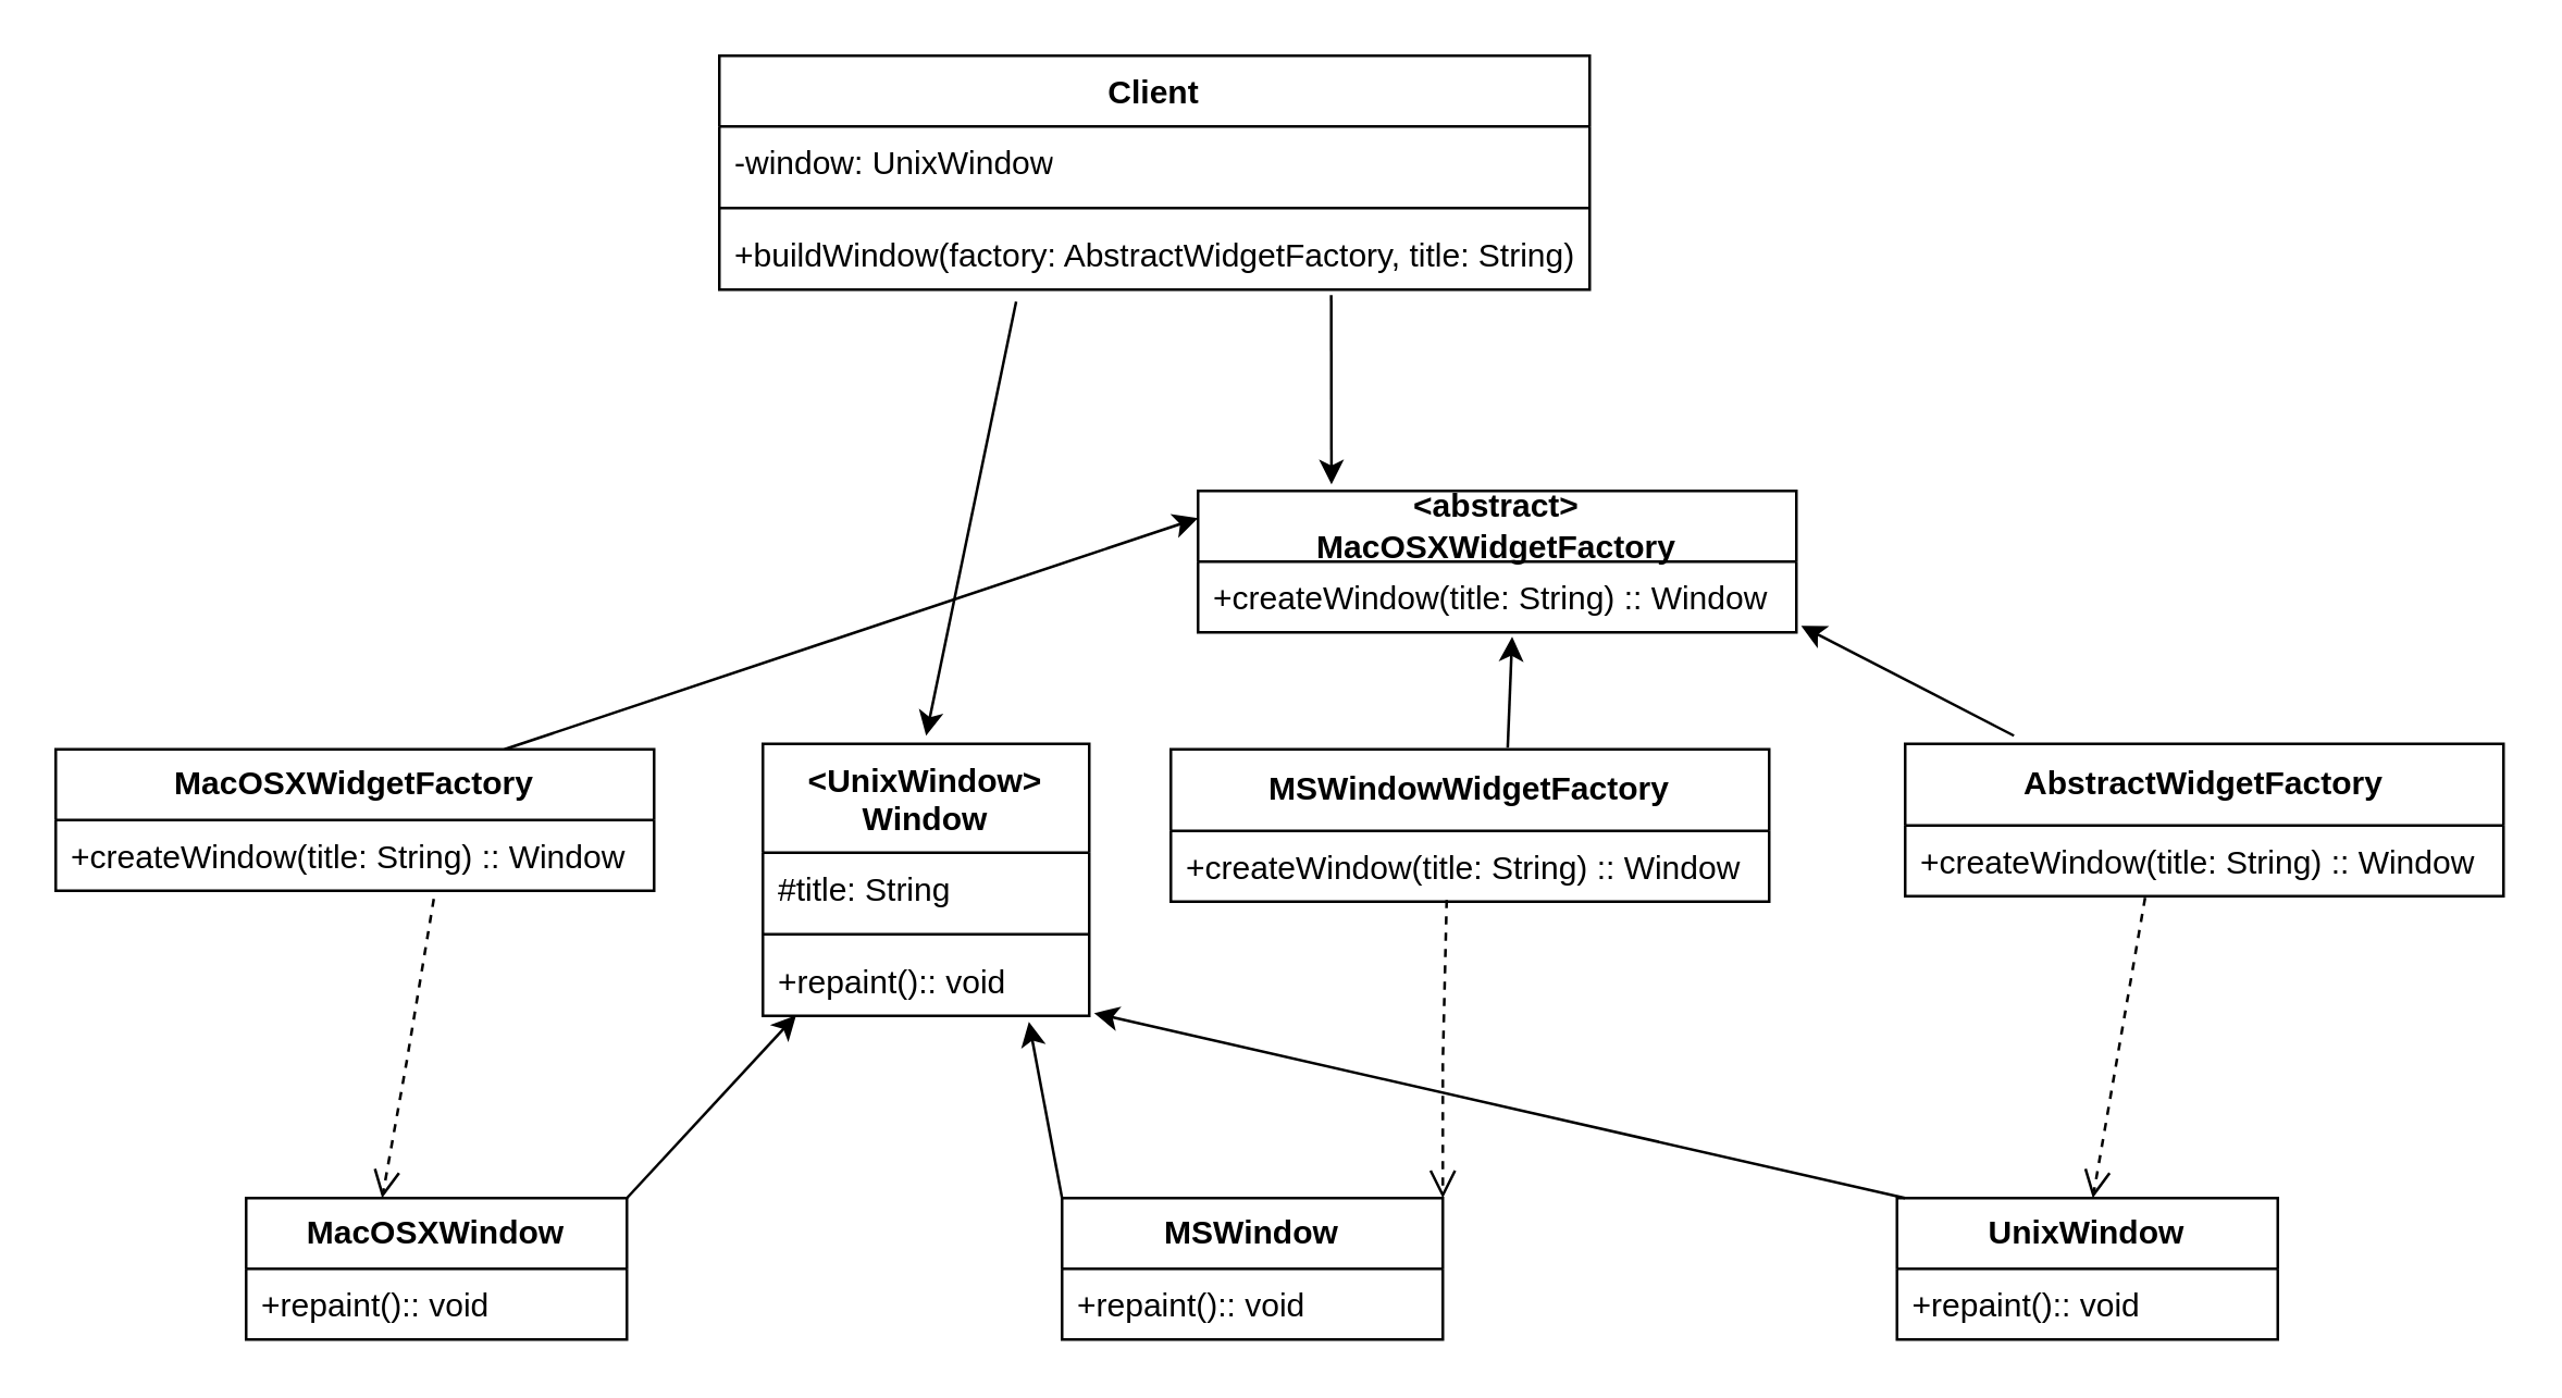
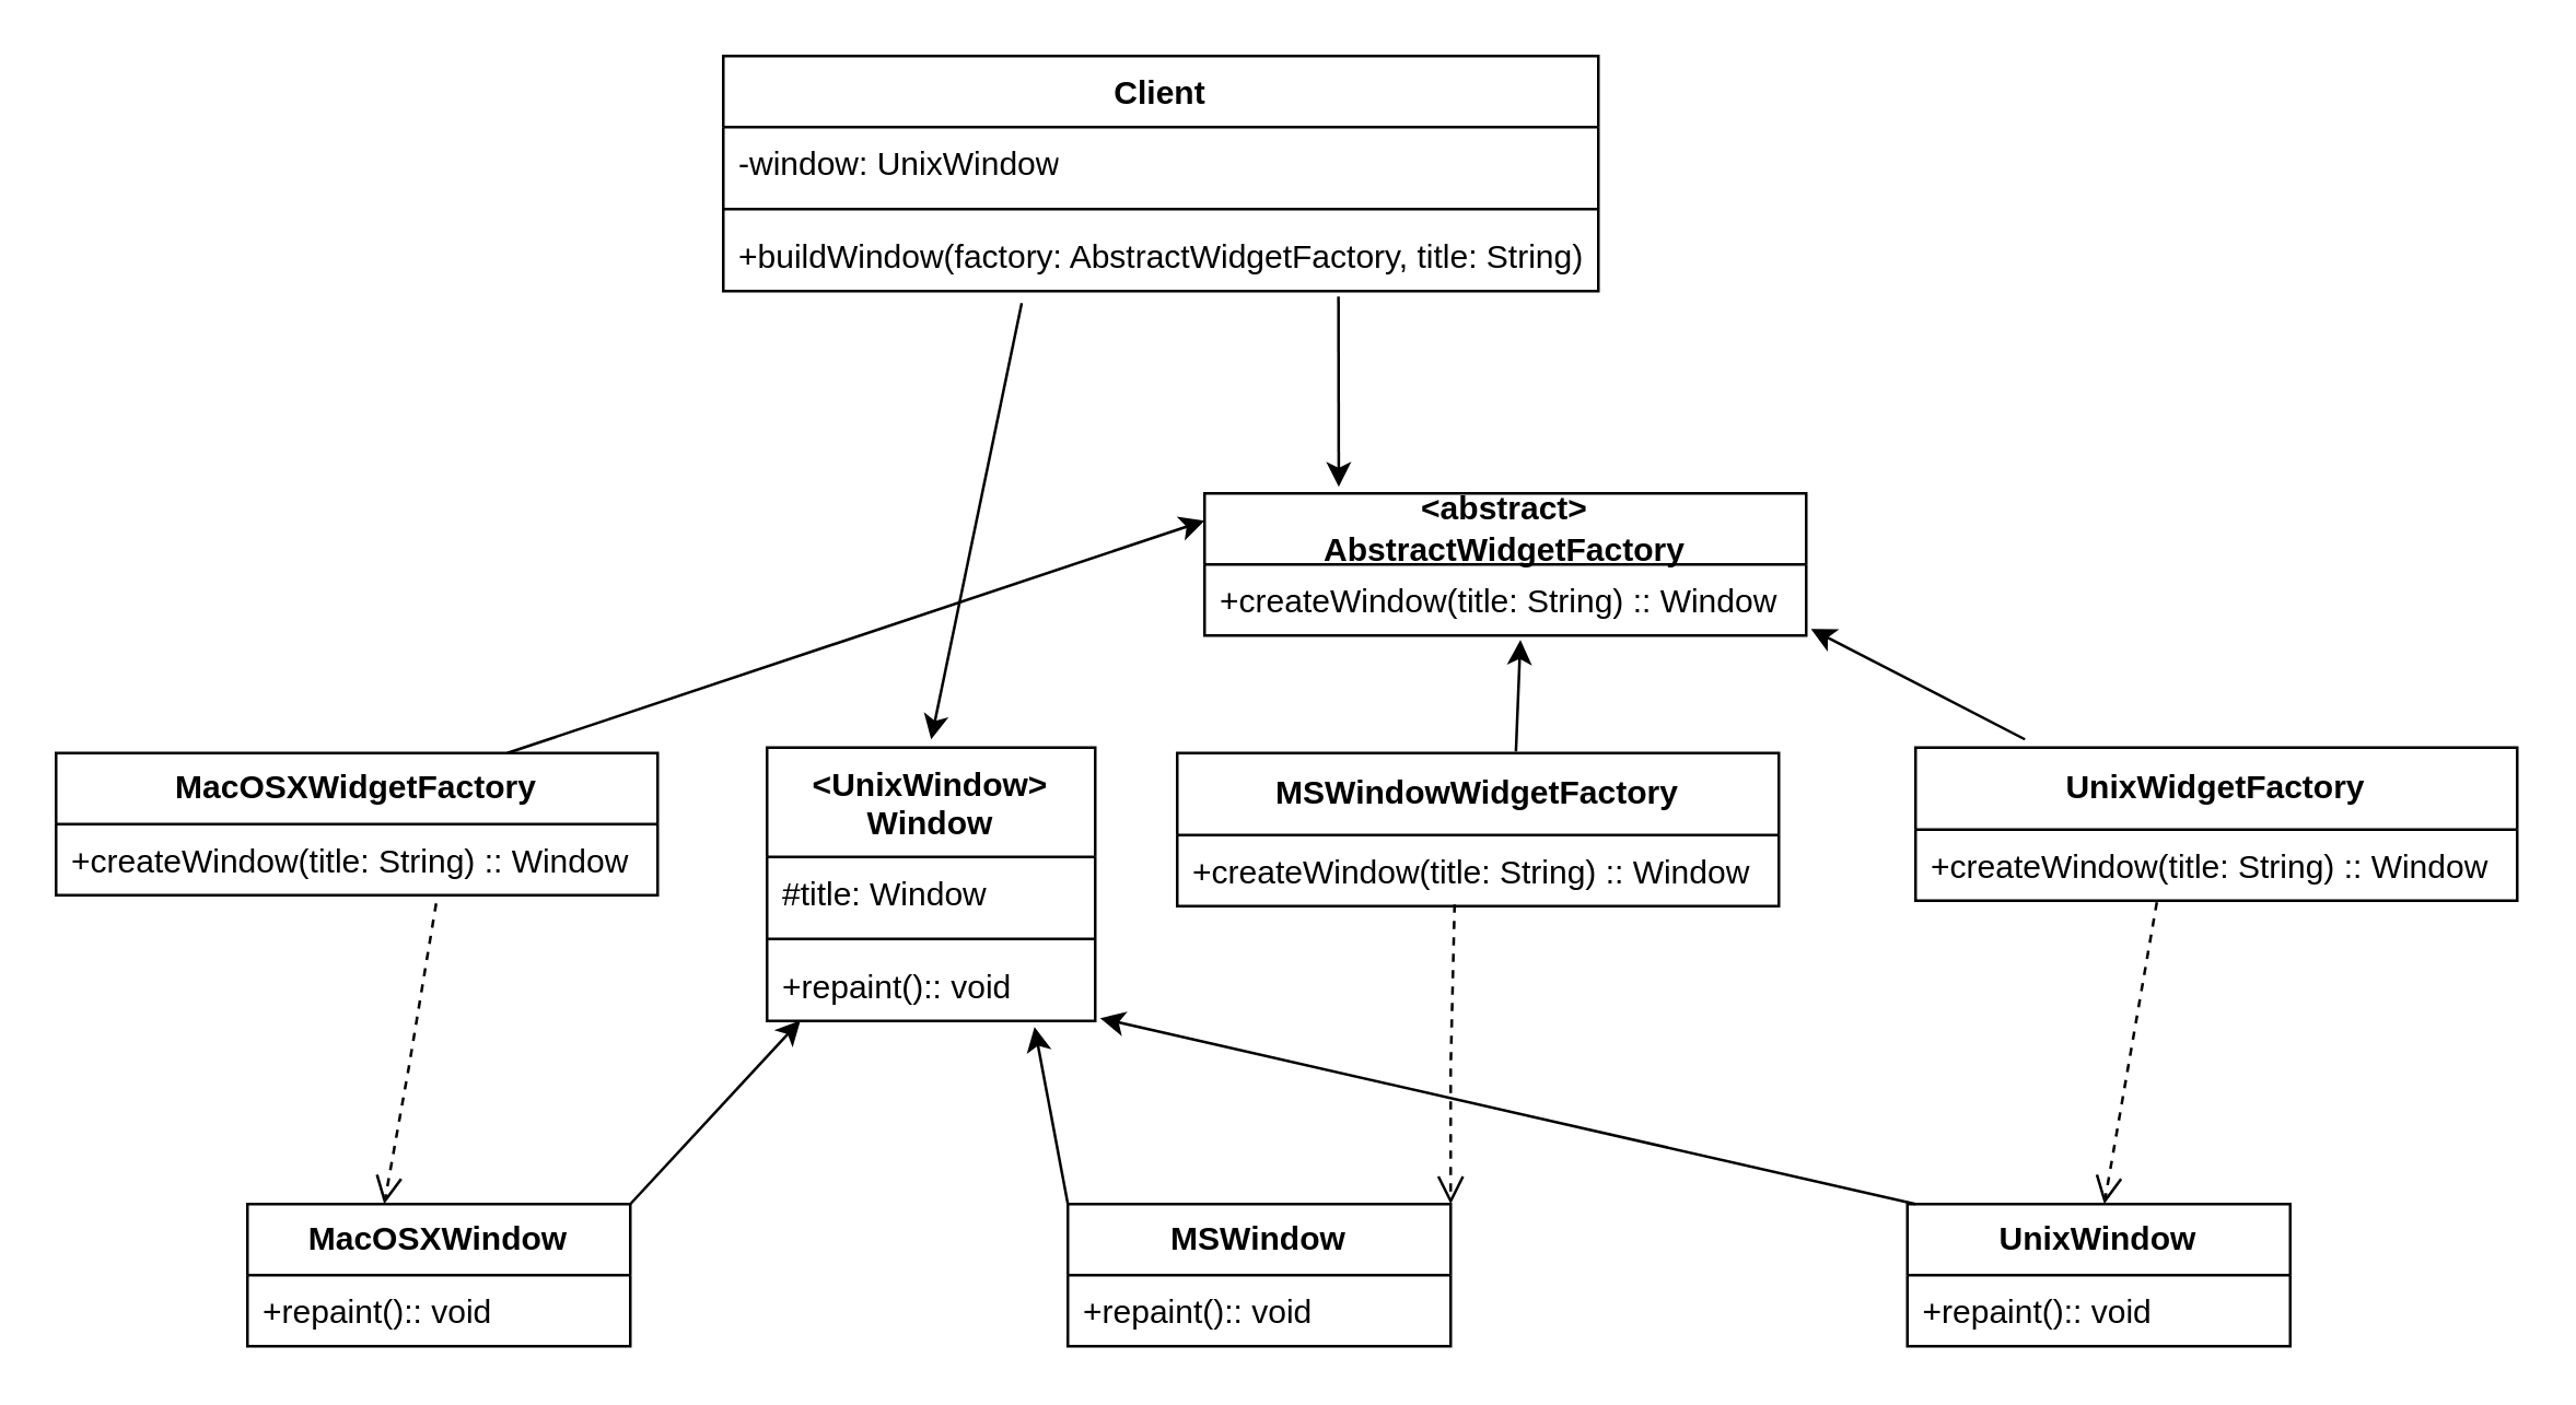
  <mxCell id="0" />
  <mxCell id="1" parent="0" />
  <mxCell id="2" value="Client" style="swimlane;fontStyle=1;align=center;verticalAlign=top;childLayout=stackLayout;horizontal=1;startSize=26;horizontalStack=0;resizeParent=1;resizeParentMax=0;resizeLast=0;collapsible=1;marginBottom=0;whiteSpace=wrap;html=1;" vertex="1" parent="1"><mxGeometry x="264" y="20" width="320" height="86" as="geometry" /></mxCell>
  <mxCell id="3" value="-window: UnixWindow" style="text;strokeColor=none;fillColor=none;align=left;verticalAlign=top;spacingLeft=4;spacingRight=4;overflow=hidden;rotatable=0;points=[[0,0.5],[1,0.5]];portConstraint=eastwest;whiteSpace=wrap;html=1;" vertex="1" parent="2"><mxGeometry y="26" width="320" height="26" as="geometry" /></mxCell>
  <mxCell id="4" value="" style="line;strokeWidth=1;fillColor=none;align=left;verticalAlign=middle;spacingTop=-1;spacingLeft=3;spacingRight=3;rotatable=0;labelPosition=right;points=[];portConstraint=eastwest;strokeColor=inherit;" vertex="1" parent="2"><mxGeometry y="52" width="320" height="8" as="geometry" /></mxCell>
  <mxCell id="5" value="+buildWindow(factory: AbstractWidgetFactory, title: String)" style="text;strokeColor=none;fillColor=none;align=left;verticalAlign=top;spacingLeft=4;spacingRight=4;overflow=hidden;rotatable=0;points=[[0,0.5],[1,0.5]];portConstraint=eastwest;whiteSpace=wrap;html=1;" vertex="1" parent="2"><mxGeometry y="60" width="320" height="26" as="geometry" /></mxCell>
- <mxCell id="6" value="&lt;b&gt;&amp;lt;abstract&amp;gt;&lt;/b&gt;&lt;div&gt;&lt;b&gt;MacOSXWidgetFactory&lt;/b&gt;&lt;/div&gt;" style="swimlane;fontStyle=0;childLayout=stackLayout;horizontal=1;startSize=26;fillColor=none;horizontalStack=0;resizeParent=1;resizeParentMax=0;resizeLast=0;collapsible=1;marginBottom=0;whiteSpace=wrap;html=1;" vertex="1" parent="1"><mxGeometry x="440" y="180" width="220" height="52" as="geometry" /></mxCell>
+ <mxCell id="6" value="&lt;b&gt;&amp;lt;abstract&amp;gt;&lt;/b&gt;&lt;div&gt;&lt;b&gt;AbstractWidgetFactory&lt;/b&gt;&lt;/div&gt;" style="swimlane;fontStyle=0;childLayout=stackLayout;horizontal=1;startSize=26;fillColor=none;horizontalStack=0;resizeParent=1;resizeParentMax=0;resizeLast=0;collapsible=1;marginBottom=0;whiteSpace=wrap;html=1;" vertex="1" parent="1"><mxGeometry x="440" y="180" width="220" height="52" as="geometry" /></mxCell>
  <mxCell id="7" value="+createWindow(title: String) :: Window" style="text;strokeColor=none;fillColor=none;align=left;verticalAlign=top;spacingLeft=4;spacingRight=4;overflow=hidden;rotatable=0;points=[[0,0.5],[1,0.5]];portConstraint=eastwest;whiteSpace=wrap;html=1;" vertex="1" parent="6"><mxGeometry y="26" width="220" height="26" as="geometry" /></mxCell>
  <mxCell id="8" value="&amp;lt;UnixWindow&amp;gt;&lt;div&gt;Window&lt;/div&gt;" style="swimlane;fontStyle=1;align=center;verticalAlign=top;childLayout=stackLayout;horizontal=1;startSize=40;horizontalStack=0;resizeParent=1;resizeParentMax=0;resizeLast=0;collapsible=1;marginBottom=0;whiteSpace=wrap;html=1;" vertex="1" parent="1"><mxGeometry x="280" y="273" width="120" height="100" as="geometry" /></mxCell>
- <mxCell id="9" value="#title: String" style="text;strokeColor=none;fillColor=none;align=left;verticalAlign=top;spacingLeft=4;spacingRight=4;overflow=hidden;rotatable=0;points=[[0,0.5],[1,0.5]];portConstraint=eastwest;whiteSpace=wrap;html=1;" vertex="1" parent="8"><mxGeometry y="40" width="120" height="26" as="geometry" /></mxCell>
+ <mxCell id="9" value="#title: Window" style="text;strokeColor=none;fillColor=none;align=left;verticalAlign=top;spacingLeft=4;spacingRight=4;overflow=hidden;rotatable=0;points=[[0,0.5],[1,0.5]];portConstraint=eastwest;whiteSpace=wrap;html=1;" vertex="1" parent="8"><mxGeometry y="40" width="120" height="26" as="geometry" /></mxCell>
  <mxCell id="10" value="" style="line;strokeWidth=1;fillColor=none;align=left;verticalAlign=middle;spacingTop=-1;spacingLeft=3;spacingRight=3;rotatable=0;labelPosition=right;points=[];portConstraint=eastwest;strokeColor=inherit;" vertex="1" parent="8"><mxGeometry y="66" width="120" height="8" as="geometry" /></mxCell>
  <mxCell id="11" value="+repaint():: void" style="text;strokeColor=none;fillColor=none;align=left;verticalAlign=top;spacingLeft=4;spacingRight=4;overflow=hidden;rotatable=0;points=[[0,0.5],[1,0.5]];portConstraint=eastwest;whiteSpace=wrap;html=1;" vertex="1" parent="8"><mxGeometry y="74" width="120" height="26" as="geometry" /></mxCell>
  <mxCell id="12" value="&lt;b&gt;MacOSXWidgetFactory&lt;/b&gt;" style="swimlane;fontStyle=0;childLayout=stackLayout;horizontal=1;startSize=26;fillColor=none;horizontalStack=0;resizeParent=1;resizeParentMax=0;resizeLast=0;collapsible=1;marginBottom=0;whiteSpace=wrap;html=1;" vertex="1" parent="1"><mxGeometry x="20" y="275" width="220" height="52" as="geometry" /></mxCell>
  <mxCell id="13" value="+createWindow(title: String) :: Window" style="text;strokeColor=none;fillColor=none;align=left;verticalAlign=top;spacingLeft=4;spacingRight=4;overflow=hidden;rotatable=0;points=[[0,0.5],[1,0.5]];portConstraint=eastwest;whiteSpace=wrap;html=1;" vertex="1" parent="12"><mxGeometry y="26" width="220" height="26" as="geometry" /></mxCell>
  <mxCell id="14" value="&lt;b&gt;MSWindowWidgetFactory&lt;/b&gt;" style="swimlane;fontStyle=0;childLayout=stackLayout;horizontal=1;startSize=30;fillColor=none;horizontalStack=0;resizeParent=1;resizeParentMax=0;resizeLast=0;collapsible=1;marginBottom=0;whiteSpace=wrap;html=1;" vertex="1" parent="1"><mxGeometry x="430" y="275" width="220" height="56" as="geometry" /></mxCell>
  <mxCell id="15" value="+createWindow(title: String) :: Window" style="text;strokeColor=none;fillColor=none;align=left;verticalAlign=top;spacingLeft=4;spacingRight=4;overflow=hidden;rotatable=0;points=[[0,0.5],[1,0.5]];portConstraint=eastwest;whiteSpace=wrap;html=1;" vertex="1" parent="14"><mxGeometry y="30" width="220" height="26" as="geometry" /></mxCell>
- <mxCell id="16" value="&lt;b&gt;AbstractWidgetFactory&lt;/b&gt;" style="swimlane;fontStyle=0;childLayout=stackLayout;horizontal=1;startSize=30;fillColor=none;horizontalStack=0;resizeParent=1;resizeParentMax=0;resizeLast=0;collapsible=1;marginBottom=0;whiteSpace=wrap;html=1;" vertex="1" parent="1"><mxGeometry x="700" y="273" width="220" height="56" as="geometry" /></mxCell>
+ <mxCell id="16" value="&lt;b&gt;UnixWidgetFactory&lt;/b&gt;" style="swimlane;fontStyle=0;childLayout=stackLayout;horizontal=1;startSize=30;fillColor=none;horizontalStack=0;resizeParent=1;resizeParentMax=0;resizeLast=0;collapsible=1;marginBottom=0;whiteSpace=wrap;html=1;" vertex="1" parent="1"><mxGeometry x="700" y="273" width="220" height="56" as="geometry" /></mxCell>
  <mxCell id="17" value="+createWindow(title: String) :: Window" style="text;strokeColor=none;fillColor=none;align=left;verticalAlign=top;spacingLeft=4;spacingRight=4;overflow=hidden;rotatable=0;points=[[0,0.5],[1,0.5]];portConstraint=eastwest;whiteSpace=wrap;html=1;" vertex="1" parent="16"><mxGeometry y="30" width="220" height="26" as="geometry" /></mxCell>
  <mxCell id="18" value="&lt;b&gt;MacOSXWindow&lt;/b&gt;" style="swimlane;fontStyle=0;childLayout=stackLayout;horizontal=1;startSize=26;fillColor=none;horizontalStack=0;resizeParent=1;resizeParentMax=0;resizeLast=0;collapsible=1;marginBottom=0;whiteSpace=wrap;html=1;" vertex="1" parent="1"><mxGeometry x="90" y="440" width="140" height="52" as="geometry" /></mxCell>
  <mxCell id="19" value="+repaint():: void" style="text;strokeColor=none;fillColor=none;align=left;verticalAlign=top;spacingLeft=4;spacingRight=4;overflow=hidden;rotatable=0;points=[[0,0.5],[1,0.5]];portConstraint=eastwest;whiteSpace=wrap;html=1;" vertex="1" parent="18"><mxGeometry y="26" width="140" height="26" as="geometry" /></mxCell>
  <mxCell id="20" value="&lt;b&gt;MSWindow&lt;/b&gt;" style="swimlane;fontStyle=0;childLayout=stackLayout;horizontal=1;startSize=26;fillColor=none;horizontalStack=0;resizeParent=1;resizeParentMax=0;resizeLast=0;collapsible=1;marginBottom=0;whiteSpace=wrap;html=1;" vertex="1" parent="1"><mxGeometry x="390" y="440" width="140" height="52" as="geometry" /></mxCell>
  <mxCell id="21" value="+repaint():: void" style="text;strokeColor=none;fillColor=none;align=left;verticalAlign=top;spacingLeft=4;spacingRight=4;overflow=hidden;rotatable=0;points=[[0,0.5],[1,0.5]];portConstraint=eastwest;whiteSpace=wrap;html=1;" vertex="1" parent="20"><mxGeometry y="26" width="140" height="26" as="geometry" /></mxCell>
  <mxCell id="22" value="&lt;b&gt;UnixWindow&lt;/b&gt;" style="swimlane;fontStyle=0;childLayout=stackLayout;horizontal=1;startSize=26;fillColor=none;horizontalStack=0;resizeParent=1;resizeParentMax=0;resizeLast=0;collapsible=1;marginBottom=0;whiteSpace=wrap;html=1;" vertex="1" parent="1"><mxGeometry x="697" y="440" width="140" height="52" as="geometry" /></mxCell>
  <mxCell id="23" value="+repaint():: void" style="text;strokeColor=none;fillColor=none;align=left;verticalAlign=top;spacingLeft=4;spacingRight=4;overflow=hidden;rotatable=0;points=[[0,0.5],[1,0.5]];portConstraint=eastwest;whiteSpace=wrap;html=1;" vertex="1" parent="22"><mxGeometry y="26" width="140" height="26" as="geometry" /></mxCell>
  <mxCell id="24" value="" style="html=1;verticalAlign=bottom;endArrow=open;dashed=1;endSize=8;curved=0;rounded=0;exitX=0.461;exitY=0.977;exitDx=0;exitDy=0;exitPerimeter=0;entryX=1;entryY=0;entryDx=0;entryDy=0;" edge="1" parent="1" source="15" target="20"><mxGeometry relative="1" as="geometry"><mxPoint x="460" y="270" as="sourcePoint" /><mxPoint x="380" y="270" as="targetPoint" /><Array as="points"><mxPoint x="530" y="390" /></Array></mxGeometry></mxCell>
  <mxCell id="25" value="" style="html=1;verticalAlign=bottom;endArrow=open;dashed=1;endSize=8;curved=0;rounded=0;exitX=0.401;exitY=1.023;exitDx=0;exitDy=0;exitPerimeter=0;" edge="1" parent="1" source="17"><mxGeometry relative="1" as="geometry"><mxPoint x="770" y="380" as="sourcePoint" /><mxPoint x="769" y="440" as="targetPoint" /><Array as="points"><mxPoint x="769" y="440" /></Array></mxGeometry></mxCell>
  <mxCell id="26" value="" style="html=1;verticalAlign=bottom;endArrow=open;dashed=1;endSize=8;curved=0;rounded=0;exitX=0.401;exitY=1.023;exitDx=0;exitDy=0;exitPerimeter=0;" edge="1" parent="1"><mxGeometry relative="1" as="geometry"><mxPoint x="159" y="330" as="sourcePoint" /><mxPoint x="140" y="440" as="targetPoint" /><Array as="points"><mxPoint x="149" y="390" /><mxPoint x="140" y="440" /></Array></mxGeometry></mxCell>
  <mxCell id="27" value="" style="endArrow=classic;html=1;rounded=0;entryX=0.102;entryY=0.992;entryDx=0;entryDy=0;entryPerimeter=0;" edge="1" parent="1" target="11"><mxGeometry width="50" height="50" relative="1" as="geometry"><mxPoint x="230" y="440" as="sourcePoint" /><mxPoint x="280" y="390" as="targetPoint" /></mxGeometry></mxCell>
  <mxCell id="28" value="" style="endArrow=classic;html=1;rounded=0;entryX=0.815;entryY=1.085;entryDx=0;entryDy=0;entryPerimeter=0;" edge="1" parent="1" target="11"><mxGeometry width="50" height="50" relative="1" as="geometry"><mxPoint x="390" y="440" as="sourcePoint" /><mxPoint x="440" y="390" as="targetPoint" /></mxGeometry></mxCell>
  <mxCell id="29" value="" style="endArrow=classic;html=1;rounded=0;entryX=1.015;entryY=0.962;entryDx=0;entryDy=0;entryPerimeter=0;" edge="1" parent="1" target="11"><mxGeometry width="50" height="50" relative="1" as="geometry"><mxPoint x="700" y="440" as="sourcePoint" /><mxPoint x="750" y="390" as="targetPoint" /></mxGeometry></mxCell>
  <mxCell id="30" value="" style="endArrow=classic;html=1;rounded=0;exitX=0.341;exitY=1.169;exitDx=0;exitDy=0;exitPerimeter=0;" edge="1" parent="1" source="5"><mxGeometry width="50" height="50" relative="1" as="geometry"><mxPoint x="370" y="170" as="sourcePoint" /><mxPoint x="340" y="270" as="targetPoint" /></mxGeometry></mxCell>
  <mxCell id="31" value="" style="endArrow=classic;html=1;rounded=0;exitX=0.703;exitY=1.077;exitDx=0;exitDy=0;exitPerimeter=0;entryX=0.223;entryY=-0.046;entryDx=0;entryDy=0;entryPerimeter=0;" edge="1" parent="1" source="5" target="6"><mxGeometry width="50" height="50" relative="1" as="geometry"><mxPoint x="500" y="160" as="sourcePoint" /><mxPoint x="550" y="110" as="targetPoint" /></mxGeometry></mxCell>
  <mxCell id="32" value="" style="endArrow=classic;html=1;rounded=0;entryX=-0.006;entryY=0.385;entryDx=0;entryDy=0;entryPerimeter=0;exitX=0.75;exitY=0;exitDx=0;exitDy=0;" edge="1" parent="1" source="12"><mxGeometry width="50" height="50" relative="1" as="geometry"><mxPoint x="241.32" y="269.98" as="sourcePoint" /><mxPoint x="440" y="190" as="targetPoint" /></mxGeometry></mxCell>
  <mxCell id="33" value="" style="endArrow=classic;html=1;rounded=0;entryX=0.525;entryY=1.062;entryDx=0;entryDy=0;entryPerimeter=0;exitX=0.563;exitY=-0.011;exitDx=0;exitDy=0;exitPerimeter=0;" edge="1" parent="1" source="14" target="7"><mxGeometry width="50" height="50" relative="1" as="geometry"><mxPoint x="540" y="280" as="sourcePoint" /><mxPoint x="590" y="230" as="targetPoint" /></mxGeometry></mxCell>
  <mxCell id="34" value="" style="endArrow=classic;html=1;rounded=0;entryX=1.008;entryY=0.908;entryDx=0;entryDy=0;entryPerimeter=0;" edge="1" parent="1" target="7"><mxGeometry width="50" height="50" relative="1" as="geometry"><mxPoint x="740" y="270" as="sourcePoint" /><mxPoint x="790" y="220" as="targetPoint" /></mxGeometry></mxCell>
